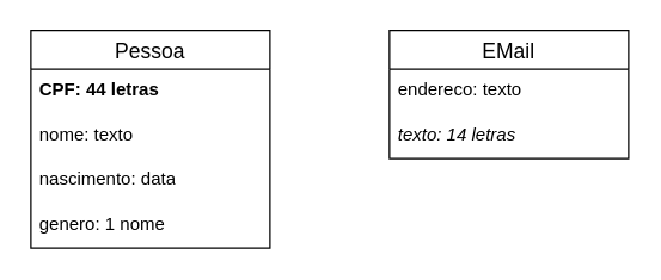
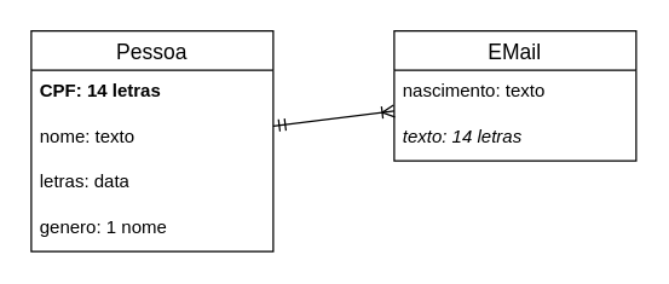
  <mxCell id="0" />
  <mxCell id="1" parent="0" />
  <mxCell id="2" value="Pessoa" style="swimlane;fontStyle=0;childLayout=stackLayout;horizontal=1;startSize=26;horizontalStack=0;resizeParent=1;resizeParentMax=0;resizeLast=0;collapsible=1;marginBottom=0;align=center;fontSize=14;" vertex="1" parent="1"><mxGeometry x="20" y="20" width="160" height="146" as="geometry" /></mxCell>
- <mxCell id="3" value="&lt;b&gt;CPF: 44 letras&lt;br&gt;&lt;/b&gt;" style="text;strokeColor=none;fillColor=none;spacingLeft=4;spacingRight=4;overflow=hidden;rotatable=0;points=[[0,0.5],[1,0.5]];portConstraint=eastwest;fontSize=12;whiteSpace=wrap;html=1;" vertex="1" parent="2"><mxGeometry y="26" width="160" height="30" as="geometry" /></mxCell>
+ <mxCell id="3" value="&lt;b&gt;CPF: 14 letras&lt;br&gt;&lt;/b&gt;" style="text;strokeColor=none;fillColor=none;spacingLeft=4;spacingRight=4;overflow=hidden;rotatable=0;points=[[0,0.5],[1,0.5]];portConstraint=eastwest;fontSize=12;whiteSpace=wrap;html=1;" vertex="1" parent="2"><mxGeometry y="26" width="160" height="30" as="geometry" /></mxCell>
  <mxCell id="4" value="nome: texto" style="text;strokeColor=none;fillColor=none;spacingLeft=4;spacingRight=4;overflow=hidden;rotatable=0;points=[[0,0.5],[1,0.5]];portConstraint=eastwest;fontSize=12;whiteSpace=wrap;html=1;" vertex="1" parent="2"><mxGeometry y="56" width="160" height="30" as="geometry" /></mxCell>
- <mxCell id="5" value="nascimento: data" style="text;strokeColor=none;fillColor=none;spacingLeft=4;spacingRight=4;overflow=hidden;rotatable=0;points=[[0,0.5],[1,0.5]];portConstraint=eastwest;fontSize=12;whiteSpace=wrap;html=1;" vertex="1" parent="2"><mxGeometry y="86" width="160" height="30" as="geometry" /></mxCell>
+ <mxCell id="5" value="letras: data" style="text;strokeColor=none;fillColor=none;spacingLeft=4;spacingRight=4;overflow=hidden;rotatable=0;points=[[0,0.5],[1,0.5]];portConstraint=eastwest;fontSize=12;whiteSpace=wrap;html=1;" vertex="1" parent="2"><mxGeometry y="86" width="160" height="30" as="geometry" /></mxCell>
  <mxCell id="6" value="genero: 1 nome" style="text;strokeColor=none;fillColor=none;spacingLeft=4;spacingRight=4;overflow=hidden;rotatable=0;points=[[0,0.5],[1,0.5]];portConstraint=eastwest;fontSize=12;whiteSpace=wrap;html=1;" vertex="1" parent="2"><mxGeometry y="116" width="160" height="30" as="geometry" /></mxCell>
  <mxCell id="7" value="EMail" style="swimlane;fontStyle=0;childLayout=stackLayout;horizontal=1;startSize=26;horizontalStack=0;resizeParent=1;resizeParentMax=0;resizeLast=0;collapsible=1;marginBottom=0;align=center;fontSize=14;" vertex="1" parent="1"><mxGeometry x="260" y="20" width="160" height="86" as="geometry" /></mxCell>
- <mxCell id="8" value="endereco: texto" style="text;strokeColor=none;fillColor=none;spacingLeft=4;spacingRight=4;overflow=hidden;rotatable=0;points=[[0,0.5],[1,0.5]];portConstraint=eastwest;fontSize=12;whiteSpace=wrap;html=1;" vertex="1" parent="7"><mxGeometry y="26" width="160" height="30" as="geometry" /></mxCell>
+ <mxCell id="8" value="nascimento: texto" style="text;strokeColor=none;fillColor=none;spacingLeft=4;spacingRight=4;overflow=hidden;rotatable=0;points=[[0,0.5],[1,0.5]];portConstraint=eastwest;fontSize=12;whiteSpace=wrap;html=1;" vertex="1" parent="7"><mxGeometry y="26" width="160" height="30" as="geometry" /></mxCell>
  <mxCell id="9" value="&lt;i&gt;texto: 14 letras&lt;br&gt;&lt;/i&gt;" style="text;strokeColor=none;fillColor=none;spacingLeft=4;spacingRight=4;overflow=hidden;rotatable=0;points=[[0,0.5],[1,0.5]];portConstraint=eastwest;fontSize=12;whiteSpace=wrap;html=1;" vertex="1" parent="7"><mxGeometry y="56" width="160" height="30" as="geometry" /></mxCell>
+ <mxCell id="10" value="" style="fontSize=12;html=1;endArrow=ERoneToMany;startArrow=ERmandOne;rounded=0;endFill=0;" edge="1" parent="1" source="2" target="7"><mxGeometry width="100" height="100" relative="1" as="geometry"><mxPoint x="340" y="410" as="sourcePoint" /><mxPoint x="440" y="310" as="targetPoint" /></mxGeometry></mxCell>
